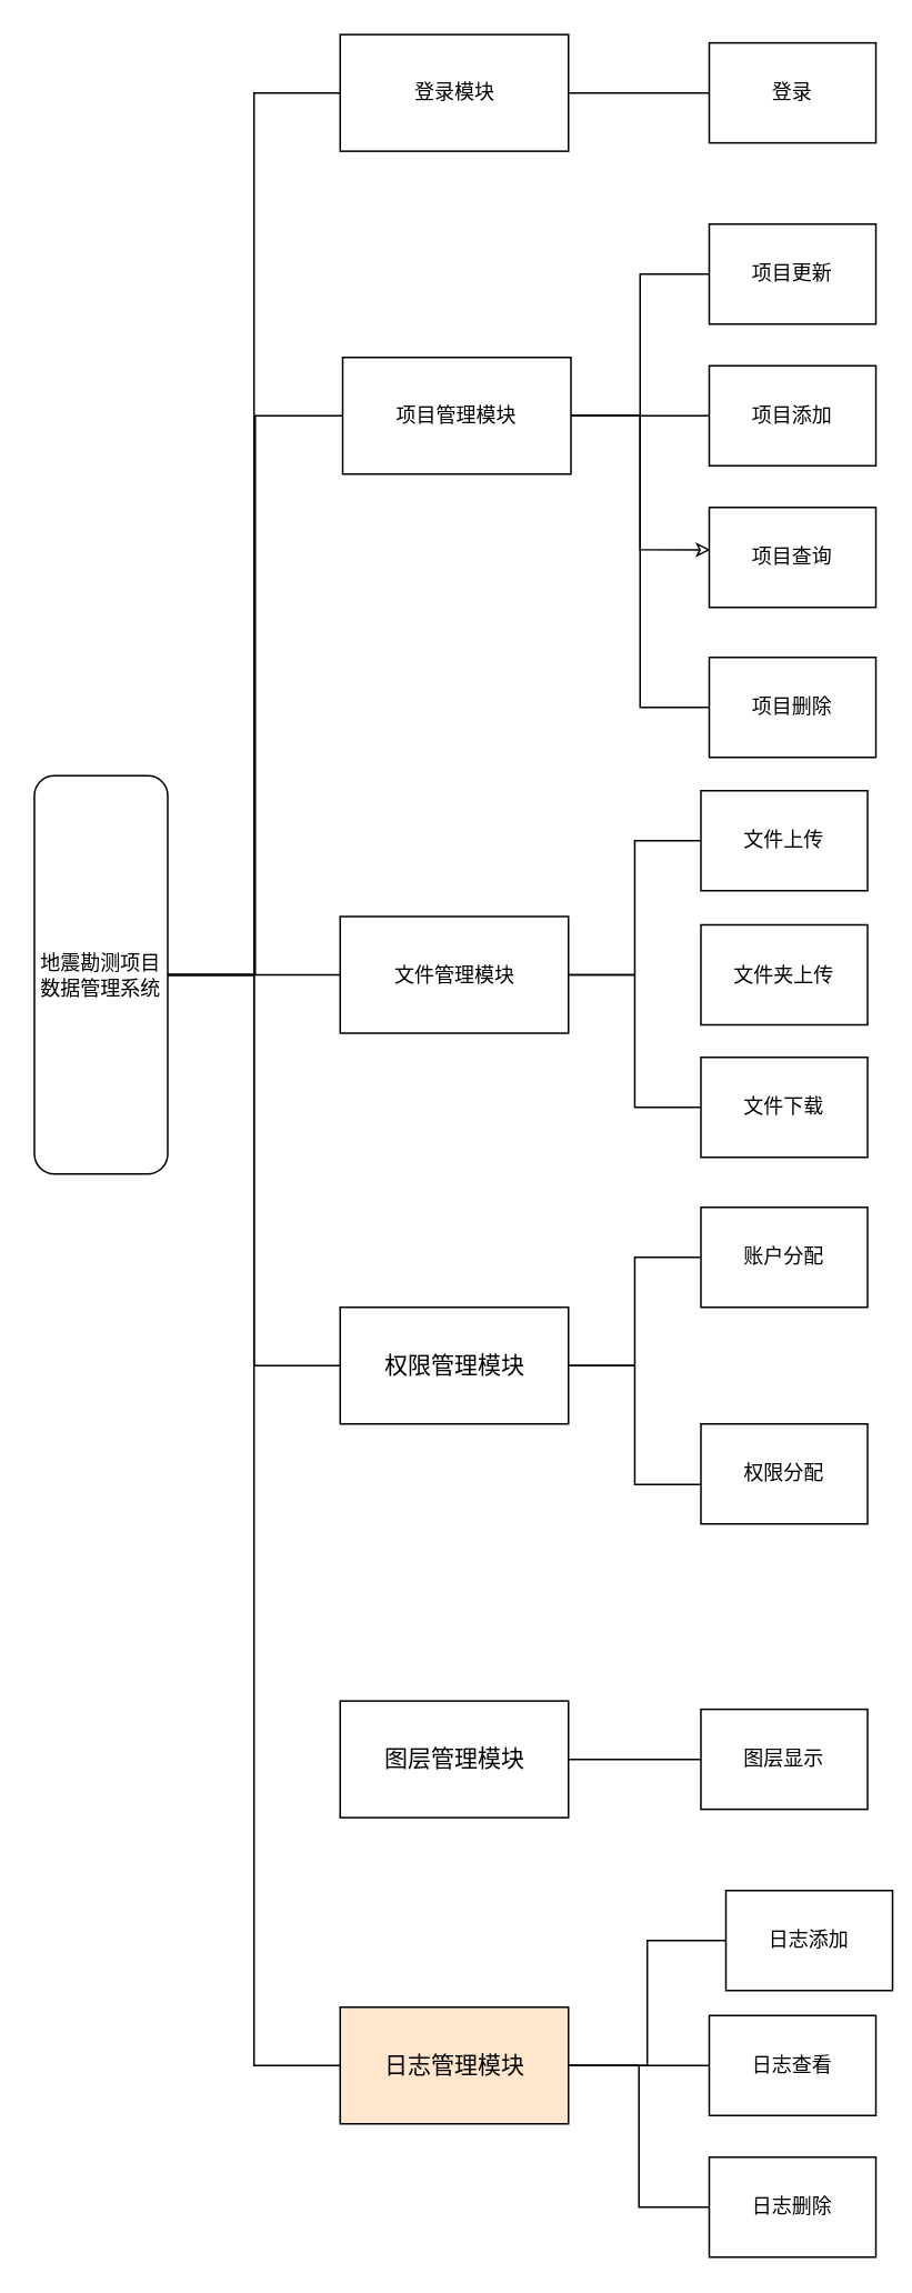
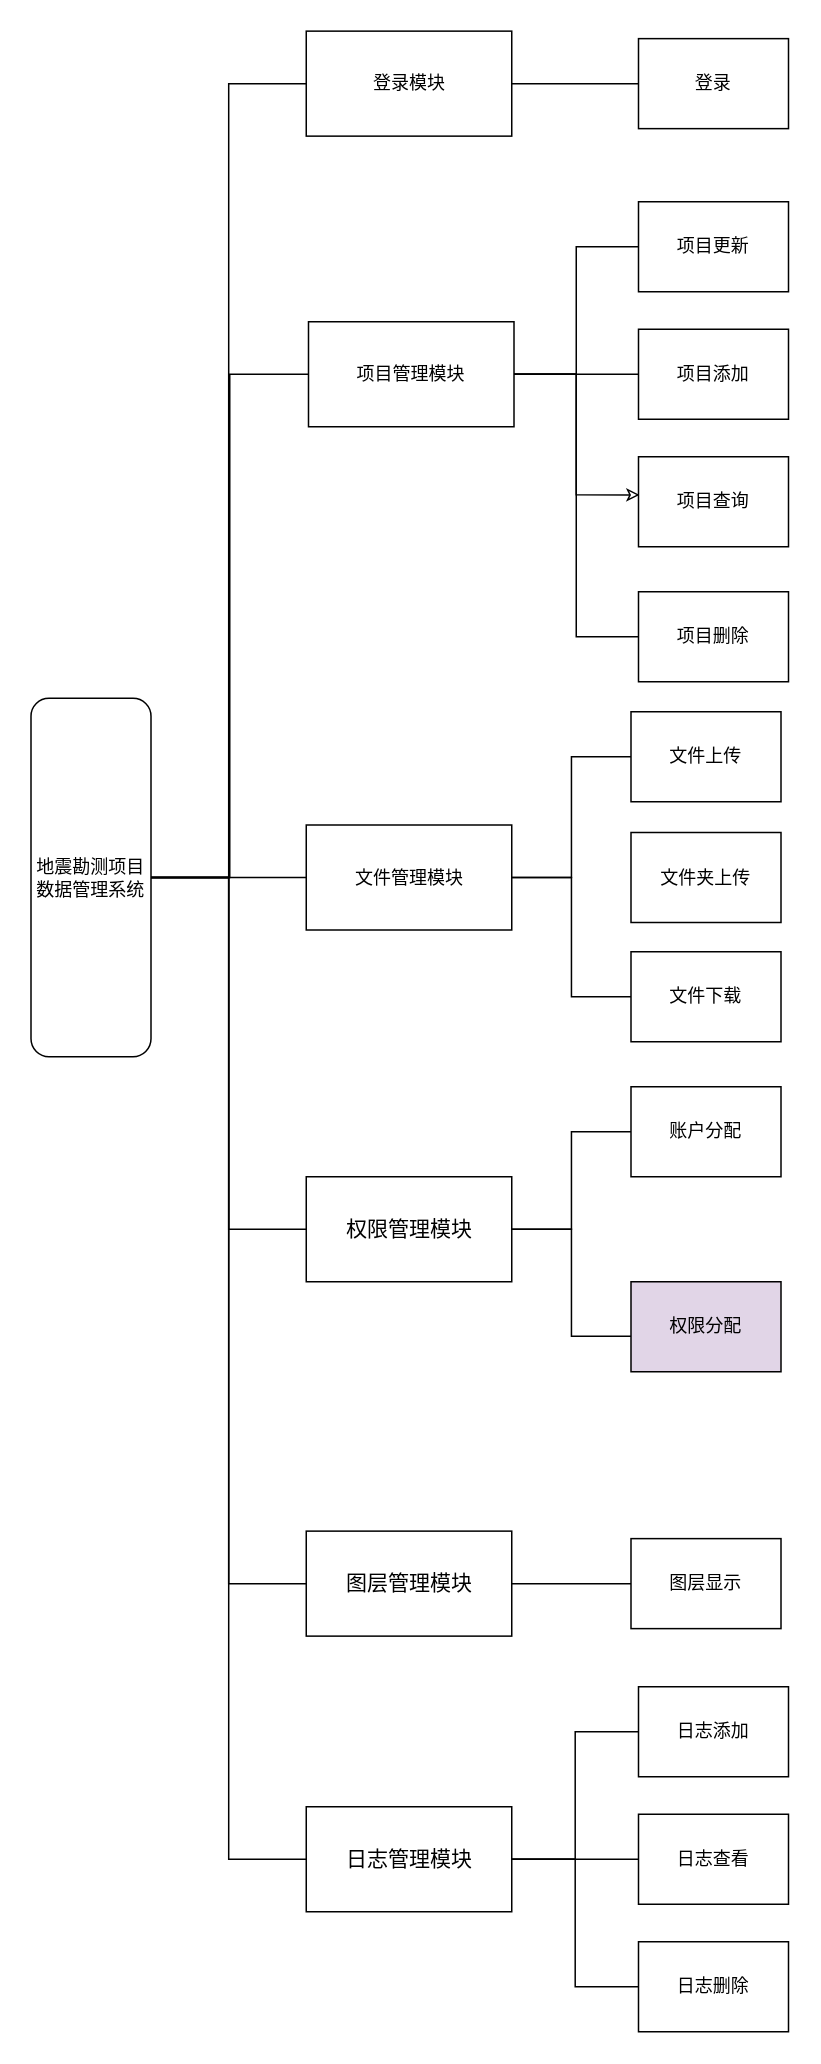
  <mxCell id="0" />
  <mxCell id="1" parent="0" />
  <mxCell id="2" style="edgeStyle=orthogonalEdgeStyle;rounded=0;orthogonalLoop=1;jettySize=auto;html=1;exitX=1;exitY=0.5;exitDx=0;exitDy=0;endArrow=none;endFill=0;" edge="1" parent="1" source="8" target="18"><mxGeometry relative="1" as="geometry" /></mxCell>
  <mxCell id="3" style="edgeStyle=orthogonalEdgeStyle;rounded=0;orthogonalLoop=1;jettySize=auto;html=1;exitX=1;exitY=0.5;exitDx=0;exitDy=0;endArrow=none;endFill=0;entryX=0;entryY=0.5;entryDx=0;entryDy=0;" edge="1" parent="1" source="8" target="21"><mxGeometry relative="1" as="geometry" /></mxCell>
+ <mxCell id="4" style="edgeStyle=orthogonalEdgeStyle;rounded=0;orthogonalLoop=1;jettySize=auto;html=1;exitX=1;exitY=0.5;exitDx=0;exitDy=0;entryX=0;entryY=0.5;entryDx=0;entryDy=0;endArrow=none;endFill=0;" edge="1" parent="1" source="8" target="23"><mxGeometry relative="1" as="geometry" /></mxCell>
  <mxCell id="5" style="edgeStyle=orthogonalEdgeStyle;rounded=0;orthogonalLoop=1;jettySize=auto;html=1;exitX=1;exitY=0.5;exitDx=0;exitDy=0;entryX=0;entryY=0.5;entryDx=0;entryDy=0;endArrow=none;endFill=0;" edge="1" parent="1" source="8" target="27"><mxGeometry relative="1" as="geometry" /></mxCell>
  <mxCell id="6" style="edgeStyle=orthogonalEdgeStyle;rounded=0;orthogonalLoop=1;jettySize=auto;html=1;exitX=1;exitY=0.5;exitDx=0;exitDy=0;entryX=0;entryY=0.5;entryDx=0;entryDy=0;endArrow=none;endFill=0;" edge="1" parent="1" source="8" target="15"><mxGeometry relative="1" as="geometry" /></mxCell>
  <mxCell id="7" style="edgeStyle=orthogonalEdgeStyle;rounded=0;orthogonalLoop=1;jettySize=auto;html=1;exitX=1;exitY=0.5;exitDx=0;exitDy=0;entryX=0;entryY=0.5;entryDx=0;entryDy=0;endArrow=none;endFill=0;" edge="1" parent="1" source="8" target="10"><mxGeometry relative="1" as="geometry" /></mxCell>
  <mxCell id="8" value="地震勘测项目数据管理系统" style="rounded=1;whiteSpace=wrap;html=1;" vertex="1" parent="1"><mxGeometry x="20" y="465" width="80" height="239" as="geometry" /></mxCell>
  <mxCell id="9" style="edgeStyle=orthogonalEdgeStyle;rounded=0;orthogonalLoop=1;jettySize=auto;html=1;exitX=1;exitY=0.5;exitDx=0;exitDy=0;endArrow=none;endFill=0;" edge="1" parent="1" source="10" target="28"><mxGeometry relative="1" as="geometry" /></mxCell>
  <mxCell id="10" value="&lt;span&gt;登录模块&lt;/span&gt;" style="rounded=0;whiteSpace=wrap;html=1;" vertex="1" parent="1"><mxGeometry x="203.5" y="20.26" width="137" height="70" as="geometry" /></mxCell>
  <mxCell id="11" style="edgeStyle=orthogonalEdgeStyle;rounded=0;orthogonalLoop=1;jettySize=auto;html=1;exitX=1;exitY=0.5;exitDx=0;exitDy=0;endArrow=none;endFill=0;entryX=0;entryY=0.5;entryDx=0;entryDy=0;" edge="1" parent="1" source="15" target="32"><mxGeometry relative="1" as="geometry" /></mxCell>
  <mxCell id="12" style="edgeStyle=orthogonalEdgeStyle;rounded=0;orthogonalLoop=1;jettySize=auto;html=1;exitX=1;exitY=0.5;exitDx=0;exitDy=0;endArrow=none;endFill=0;" edge="1" parent="1" source="15" target="29"><mxGeometry relative="1" as="geometry" /></mxCell>
  <mxCell id="13" style="edgeStyle=orthogonalEdgeStyle;rounded=0;orthogonalLoop=1;jettySize=auto;html=1;exitX=1;exitY=0.5;exitDx=0;exitDy=0;entryX=0.008;entryY=0.424;entryDx=0;entryDy=0;entryPerimeter=0;endArrow=classic;endFill=0;" edge="1" parent="1" source="15" target="31"><mxGeometry relative="1" as="geometry" /></mxCell>
  <mxCell id="14" style="edgeStyle=orthogonalEdgeStyle;rounded=0;orthogonalLoop=1;jettySize=auto;html=1;exitX=1;exitY=0.5;exitDx=0;exitDy=0;entryX=0;entryY=0.5;entryDx=0;entryDy=0;endArrow=none;endFill=0;" edge="1" parent="1" source="15" target="30"><mxGeometry relative="1" as="geometry" /></mxCell>
  <mxCell id="15" value="项目管理模块" style="rounded=0;whiteSpace=wrap;html=1;" vertex="1" parent="1"><mxGeometry x="205" y="214" width="137" height="70" as="geometry" /></mxCell>
  <mxCell id="16" style="edgeStyle=orthogonalEdgeStyle;rounded=0;orthogonalLoop=1;jettySize=auto;html=1;exitX=1;exitY=0.5;exitDx=0;exitDy=0;endArrow=none;endFill=0;entryX=0;entryY=0.5;entryDx=0;entryDy=0;" edge="1" parent="1" source="18" target="33"><mxGeometry relative="1" as="geometry" /></mxCell>
  <mxCell id="17" style="edgeStyle=orthogonalEdgeStyle;rounded=0;orthogonalLoop=1;jettySize=auto;html=1;exitX=1;exitY=0.5;exitDx=0;exitDy=0;entryX=0;entryY=0.5;entryDx=0;entryDy=0;endArrow=none;endFill=0;" edge="1" parent="1" source="18" target="34"><mxGeometry relative="1" as="geometry" /></mxCell>
  <mxCell id="18" value="文件管理模块" style="rounded=0;whiteSpace=wrap;html=1;" vertex="1" parent="1"><mxGeometry x="203.5" y="549.5" width="137" height="70" as="geometry" /></mxCell>
  <mxCell id="19" style="edgeStyle=orthogonalEdgeStyle;rounded=0;orthogonalLoop=1;jettySize=auto;html=1;exitX=1;exitY=0.5;exitDx=0;exitDy=0;entryX=0;entryY=0.5;entryDx=0;entryDy=0;endArrow=none;endFill=0;" edge="1" parent="1" source="21" target="36"><mxGeometry relative="1" as="geometry" /></mxCell>
  <mxCell id="20" style="edgeStyle=orthogonalEdgeStyle;rounded=0;orthogonalLoop=1;jettySize=auto;html=1;exitX=1;exitY=0.5;exitDx=0;exitDy=0;entryX=0.008;entryY=0.606;entryDx=0;entryDy=0;entryPerimeter=0;endArrow=none;endFill=0;" edge="1" parent="1" source="21" target="37"><mxGeometry relative="1" as="geometry" /></mxCell>
  <mxCell id="21" value="&lt;span style=&quot;font-size: 14px&quot;&gt;权限管理模块&lt;/span&gt;" style="rounded=0;whiteSpace=wrap;html=1;" vertex="1" parent="1"><mxGeometry x="203.5" y="784" width="137" height="70" as="geometry" /></mxCell>
  <mxCell id="22" style="edgeStyle=orthogonalEdgeStyle;rounded=0;orthogonalLoop=1;jettySize=auto;html=1;exitX=1;exitY=0.5;exitDx=0;exitDy=0;endArrow=none;endFill=0;" edge="1" parent="1" source="23" target="38"><mxGeometry relative="1" as="geometry" /></mxCell>
  <mxCell id="23" value="&lt;span style=&quot;font-size: 14px&quot;&gt;图层管理模块&lt;/span&gt;" style="rounded=0;whiteSpace=wrap;html=1;" vertex="1" parent="1"><mxGeometry x="203.5" y="1020.25" width="137" height="70" as="geometry" /></mxCell>
  <mxCell id="24" style="edgeStyle=orthogonalEdgeStyle;rounded=0;orthogonalLoop=1;jettySize=auto;html=1;exitX=1;exitY=0.5;exitDx=0;exitDy=0;endArrow=none;endFill=0;entryX=0;entryY=0.5;entryDx=0;entryDy=0;" edge="1" parent="1" source="27" target="39"><mxGeometry relative="1" as="geometry" /></mxCell>
  <mxCell id="25" style="edgeStyle=orthogonalEdgeStyle;rounded=0;orthogonalLoop=1;jettySize=auto;html=1;exitX=1;exitY=0.5;exitDx=0;exitDy=0;entryX=0;entryY=0.5;entryDx=0;entryDy=0;endArrow=none;endFill=0;" edge="1" parent="1" source="27" target="40"><mxGeometry relative="1" as="geometry" /></mxCell>
  <mxCell id="26" style="edgeStyle=orthogonalEdgeStyle;rounded=0;orthogonalLoop=1;jettySize=auto;html=1;exitX=1;exitY=0.5;exitDx=0;exitDy=0;entryX=0;entryY=0.5;entryDx=0;entryDy=0;endArrow=none;endFill=0;" edge="1" parent="1" source="27" target="41"><mxGeometry relative="1" as="geometry" /></mxCell>
- <mxCell id="27" value="&lt;span style=&quot;font-size: 14px&quot;&gt;日志管理模块&lt;/span&gt;" style="rounded=0;whiteSpace=wrap;html=1;fillColor=#ffe6cc;" vertex="1" parent="1"><mxGeometry x="203.5" y="1204" width="137" height="70" as="geometry" /></mxCell>
+ <mxCell id="27" value="&lt;span style=&quot;font-size: 14px&quot;&gt;日志管理模块&lt;/span&gt;" style="rounded=0;whiteSpace=wrap;html=1;" vertex="1" parent="1"><mxGeometry x="203.5" y="1204" width="137" height="70" as="geometry" /></mxCell>
  <mxCell id="28" value="登录" style="rounded=0;whiteSpace=wrap;html=1;" vertex="1" parent="1"><mxGeometry x="425" y="25.26" width="100" height="60" as="geometry" /></mxCell>
  <mxCell id="29" value="项目添加" style="rounded=0;whiteSpace=wrap;html=1;" vertex="1" parent="1"><mxGeometry x="425" y="219" width="100" height="60" as="geometry" /></mxCell>
  <mxCell id="30" value="项目删除&lt;span style=&quot;color: rgba(0 , 0 , 0 , 0) ; font-family: monospace ; font-size: 0px&quot;&gt;%3CmxGraphModel%3E%3Croot%3E%3CmxCell%20id%3D%220%22%2F%3E%3CmxCell%20id%3D%221%22%20parent%3D%220%22%2F%3E%3CmxCell%20id%3D%222%22%20value%3D%22%E9%A1%B9%E7%9B%AE%E6%B7%BB%E5%8A%A0%22%20style%3D%22rounded%3D0%3BwhiteSpace%3Dwrap%3Bhtml%3D1%3B%22%20vertex%3D%221%22%20parent%3D%221%22%3E%3CmxGeometry%20x%3D%22270%22%20y%3D%22760%22%20width%3D%2280%22%20height%3D%2260%22%20as%3D%22geometry%22%2F%3E%3C%2FmxCell%3E%3C%2Froot%3E%3C%2FmxGraphModel%3E&lt;/span&gt;" style="rounded=0;whiteSpace=wrap;html=1;" vertex="1" parent="1"><mxGeometry x="425" y="394" width="100" height="60" as="geometry" /></mxCell>
  <mxCell id="31" value="项目查询" style="rounded=0;whiteSpace=wrap;html=1;" vertex="1" parent="1"><mxGeometry x="425" y="304" width="100" height="60" as="geometry" /></mxCell>
  <mxCell id="32" value="项目更新" style="rounded=0;whiteSpace=wrap;html=1;" vertex="1" parent="1"><mxGeometry x="425" y="134" width="100" height="60" as="geometry" /></mxCell>
  <mxCell id="33" value="文件上传" style="rounded=0;whiteSpace=wrap;html=1;" vertex="1" parent="1"><mxGeometry x="420" y="474" width="100" height="60" as="geometry" /></mxCell>
  <mxCell id="34" value="文件下载" style="rounded=0;whiteSpace=wrap;html=1;" vertex="1" parent="1"><mxGeometry x="420" y="634" width="100" height="60" as="geometry" /></mxCell>
  <mxCell id="35" value="文件夹上传" style="rounded=0;whiteSpace=wrap;html=1;" vertex="1" parent="1"><mxGeometry x="420" y="554.5" width="100" height="60" as="geometry" /></mxCell>
  <mxCell id="36" value="账户分配" style="rounded=0;whiteSpace=wrap;html=1;" vertex="1" parent="1"><mxGeometry x="420" y="724" width="100" height="60" as="geometry" /></mxCell>
- <mxCell id="37" value="权限分配" style="rounded=0;whiteSpace=wrap;html=1;" vertex="1" parent="1"><mxGeometry x="420" y="854" width="100" height="60" as="geometry" /></mxCell>
+ <mxCell id="37" value="权限分配" style="rounded=0;whiteSpace=wrap;html=1;fillColor=#e1d5e7;" vertex="1" parent="1"><mxGeometry x="420" y="854" width="100" height="60" as="geometry" /></mxCell>
  <mxCell id="38" value="图层显示" style="rounded=0;whiteSpace=wrap;html=1;" vertex="1" parent="1"><mxGeometry x="420" y="1025.25" width="100" height="60" as="geometry" /></mxCell>
- <mxCell id="39" value="日志添加" style="rounded=0;whiteSpace=wrap;html=1;" vertex="1" parent="1"><mxGeometry x="435" y="1134" width="100" height="60" as="geometry" /></mxCell>
+ <mxCell id="39" value="日志添加" style="rounded=0;whiteSpace=wrap;html=1;" vertex="1" parent="1"><mxGeometry x="425" y="1124" width="100" height="60" as="geometry" /></mxCell>
  <mxCell id="40" value="日志查看" style="rounded=0;whiteSpace=wrap;html=1;" vertex="1" parent="1"><mxGeometry x="425" y="1209" width="100" height="60" as="geometry" /></mxCell>
  <mxCell id="41" value="日志删除" style="rounded=0;whiteSpace=wrap;html=1;" vertex="1" parent="1"><mxGeometry x="425" y="1294" width="100" height="60" as="geometry" /></mxCell>
